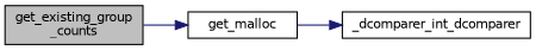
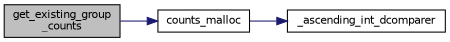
  digraph {
    rankdir=LR
    node [color=black fillcolor=white fontname=Helvetica fontsize=10 shape=record style=filled]
    edge [color=midnightblue fontname=Helvetica fontsize=10 labelfontname=Helvetica labelfontsize=10 style=solid]
    n1 [fillcolor=grey75 fontcolor=black height=0.2 label="get_existing_group\l_counts" width=0.4]
-   n2 [height=0.2 label=get_malloc width=0.4]
-   n3 [height=0.2 label=_dcomparer_int_dcomparer width=0.4]
+   n2 [height=0.2 label=counts_malloc width=0.4]
+   n3 [height=0.2 label=_ascending_int_dcomparer width=0.4]
    n1 -> n2
    n2 -> n3
  }
